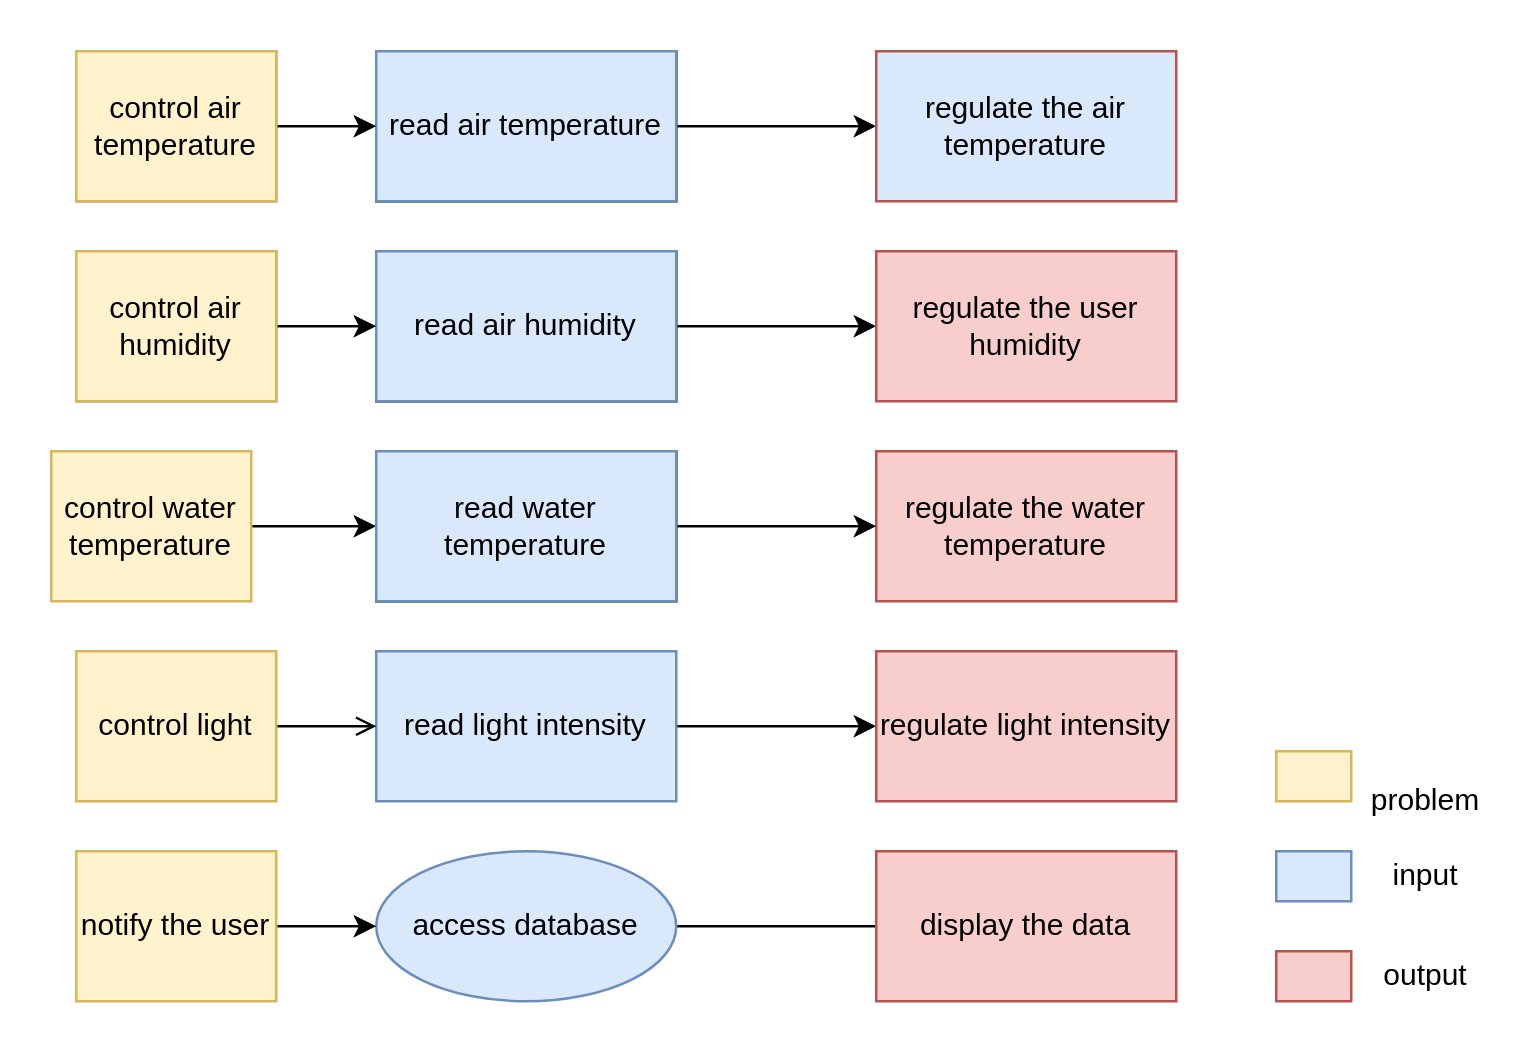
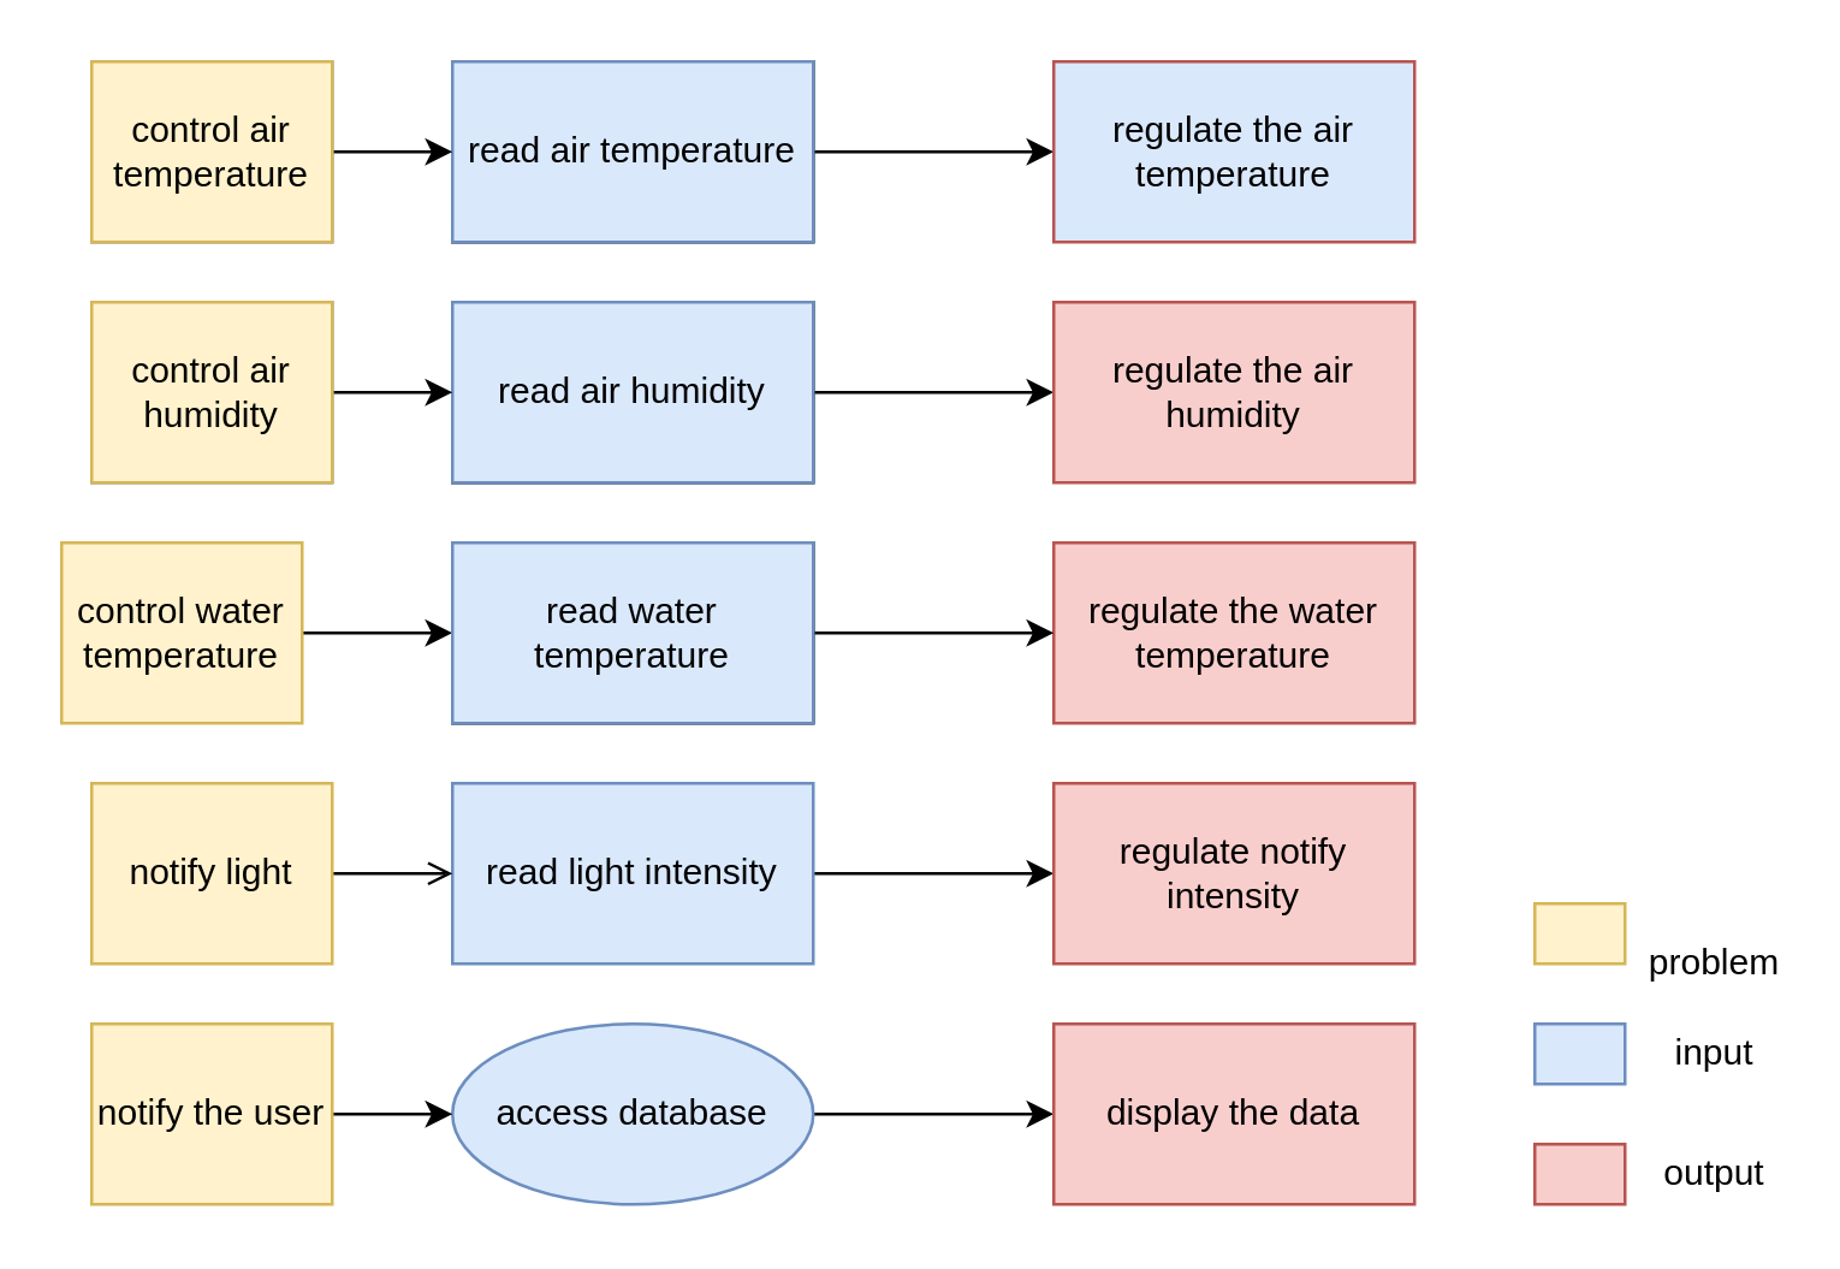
  <mxCell id="0" />
  <mxCell id="1" parent="0" />
  <mxCell id="2" value="" style="edgeStyle=orthogonalEdgeStyle;rounded=0;orthogonalLoop=1;jettySize=auto;html=1;" parent="1" source="3" target="4" edge="1"><mxGeometry relative="1" as="geometry" /></mxCell>
  <mxCell id="3" value="read air temperature" style="rounded=0;whiteSpace=wrap;html=1;" parent="1" vertex="1"><mxGeometry x="150" y="20" width="120" height="60" as="geometry" /></mxCell>
  <mxCell id="4" value="regulate the air temperature" style="rounded=0;whiteSpace=wrap;html=1;fillColor=#dae8fc;strokeColor=#b85450;" parent="1" vertex="1"><mxGeometry x="350" y="20" width="120" height="60" as="geometry" /></mxCell>
  <mxCell id="5" value="" style="edgeStyle=orthogonalEdgeStyle;rounded=0;orthogonalLoop=1;jettySize=auto;html=1;" parent="1" source="6" target="7" edge="1"><mxGeometry relative="1" as="geometry" /></mxCell>
  <mxCell id="6" value="read air humidity" style="rounded=0;whiteSpace=wrap;html=1;" parent="1" vertex="1"><mxGeometry x="150" y="100" width="120" height="60" as="geometry" /></mxCell>
- <mxCell id="7" value="regulate the user humidity" style="rounded=0;whiteSpace=wrap;html=1;fillColor=#f8cecc;strokeColor=#b85450;" parent="1" vertex="1"><mxGeometry x="350" y="100" width="120" height="60" as="geometry" /></mxCell>
+ <mxCell id="7" value="regulate the air humidity" style="rounded=0;whiteSpace=wrap;html=1;fillColor=#f8cecc;strokeColor=#b85450;" parent="1" vertex="1"><mxGeometry x="350" y="100" width="120" height="60" as="geometry" /></mxCell>
  <mxCell id="8" value="read water temperature" style="rounded=0;whiteSpace=wrap;html=1;" parent="1" vertex="1"><mxGeometry x="150" y="180" width="120" height="60" as="geometry" /></mxCell>
  <mxCell id="9" value="" style="edgeStyle=orthogonalEdgeStyle;rounded=0;orthogonalLoop=1;jettySize=auto;html=1;" edge="1" parent="1" source="10" target="20"><mxGeometry relative="1" as="geometry" /></mxCell>
  <mxCell id="10" value="control water temperature" style="rounded;whiteSpace=wrap;html=1;rounded=0;strokeColor=#d6b656;fillColor=#fff2cc;" parent="1" vertex="1"><mxGeometry x="20" y="180" width="80" height="60" as="geometry" /></mxCell>
  <mxCell id="11" value="regulate the water temperature" style="rounded=0;whiteSpace=wrap;html=1;fillColor=#f8cecc;strokeColor=#b85450;" parent="1" vertex="1"><mxGeometry x="350" y="180" width="120" height="60" as="geometry" /></mxCell>
  <mxCell id="12" value="" style="edgeStyle=orthogonalEdgeStyle;rounded=0;orthogonalLoop=1;jettySize=auto;html=1;" parent="1" source="13" target="16" edge="1"><mxGeometry relative="1" as="geometry" /></mxCell>
  <mxCell id="13" value="read light intensity" style="rounded=0;whiteSpace=wrap;html=1;fillColor=#dae8fc;strokeColor=#6c8ebf;" parent="1" vertex="1"><mxGeometry x="150" y="260" width="120" height="60" as="geometry" /></mxCell>
  <mxCell id="14" value="" style="edgeStyle=orthogonalEdgeStyle;rounded=0;orthogonalLoop=1;jettySize=auto;html=1;endArrow=open;" edge="1" parent="1" source="15" target="13"><mxGeometry relative="1" as="geometry" /></mxCell>
- <mxCell id="15" value="control light" style="rounded;whiteSpace=wrap;html=1;rounded=0;strokeColor=#d6b656;fillColor=#fff2cc;" parent="1" vertex="1"><mxGeometry x="30" y="260" width="80" height="60" as="geometry" /></mxCell>
- <mxCell id="16" value="regulate light intensity" style="rounded=0;whiteSpace=wrap;html=1;fillColor=#f8cecc;strokeColor=#b85450;" parent="1" vertex="1"><mxGeometry x="350" y="260" width="120" height="60" as="geometry" /></mxCell>
+ <mxCell id="15" value="notify light" style="rounded;whiteSpace=wrap;html=1;rounded=0;strokeColor=#d6b656;fillColor=#fff2cc;" parent="1" vertex="1"><mxGeometry x="30" y="260" width="80" height="60" as="geometry" /></mxCell>
+ <mxCell id="16" value="regulate notify intensity" style="rounded=0;whiteSpace=wrap;html=1;fillColor=#f8cecc;strokeColor=#b85450;" parent="1" vertex="1"><mxGeometry x="350" y="260" width="120" height="60" as="geometry" /></mxCell>
  <mxCell id="17" value="read air temperature" style="rounded=0;whiteSpace=wrap;html=1;fillColor=#dae8fc;strokeColor=#6c8ebf;" parent="1" vertex="1"><mxGeometry x="150" y="20" width="120" height="60" as="geometry" /></mxCell>
  <mxCell id="18" value="read air humidity" style="rounded=0;whiteSpace=wrap;html=1;fillColor=#dae8fc;strokeColor=#6c8ebf;" parent="1" vertex="1"><mxGeometry x="150" y="100" width="120" height="60" as="geometry" /></mxCell>
  <mxCell id="19" value="" style="edgeStyle=orthogonalEdgeStyle;rounded=0;orthogonalLoop=1;jettySize=auto;html=1;" edge="1" parent="1" source="20" target="11"><mxGeometry relative="1" as="geometry" /></mxCell>
  <mxCell id="20" value="read water temperature" style="rounded=0;whiteSpace=wrap;html=1;fillColor=#dae8fc;strokeColor=#6c8ebf;" parent="1" vertex="1"><mxGeometry x="150" y="180" width="120" height="60" as="geometry" /></mxCell>
  <mxCell id="21" value="" style="rounded=0;whiteSpace=wrap;html=1;fillColor=#f8cecc;strokeColor=#b85450;" parent="1" vertex="1"><mxGeometry x="510" y="380" width="30" height="20" as="geometry" /></mxCell>
  <mxCell id="22" value="" style="rounded=0;whiteSpace=wrap;html=1;fillColor=#dae8fc;strokeColor=#6c8ebf;" parent="1" vertex="1"><mxGeometry x="510" y="340" width="30" height="20" as="geometry" /></mxCell>
  <mxCell id="23" value="input" style="text;html=1;strokeColor=none;fillColor=none;align=center;verticalAlign=middle;whiteSpace=wrap;rounded=0;" parent="1" vertex="1"><mxGeometry x="550" y="340" width="40" height="20" as="geometry" /></mxCell>
  <mxCell id="24" value="output" style="text;html=1;strokeColor=none;fillColor=none;align=center;verticalAlign=middle;whiteSpace=wrap;rounded=0;" parent="1" vertex="1"><mxGeometry x="550" y="380" width="40" height="20" as="geometry" /></mxCell>
  <mxCell id="25" value="" style="edgeStyle=orthogonalEdgeStyle;rounded=0;orthogonalLoop=1;jettySize=auto;html=1;" edge="1" parent="1" source="26" target="17"><mxGeometry relative="1" as="geometry" /></mxCell>
  <mxCell id="26" value="control air temperature" style="rounded;whiteSpace=wrap;html=1;rounded=0;strokeColor=#6c8ebf;fillColor=#dae8fc;" vertex="1" parent="1"><mxGeometry x="30" y="20" width="80" height="60" as="geometry" /></mxCell>
  <mxCell id="27" value="" style="edgeStyle=orthogonalEdgeStyle;rounded=0;orthogonalLoop=1;jettySize=auto;html=1;" edge="1" parent="1" source="28" target="18"><mxGeometry relative="1" as="geometry" /></mxCell>
  <mxCell id="28" value="control air humidity" style="rounded;whiteSpace=wrap;html=1;rounded=0;strokeColor=#6c8ebf;fillColor=#dae8fc;" vertex="1" parent="1"><mxGeometry x="30" y="100" width="80" height="60" as="geometry" /></mxCell>
- <mxCell id="29" value="" style="edgeStyle=orthogonalEdgeStyle;rounded=0;orthogonalLoop=1;jettySize=auto;html=1;endArrow=none;" edge="1" parent="1" source="30" target="33"><mxGeometry relative="1" as="geometry" /></mxCell>
+ <mxCell id="29" value="" style="edgeStyle=orthogonalEdgeStyle;rounded=0;orthogonalLoop=1;jettySize=auto;html=1;" edge="1" parent="1" source="30" target="33"><mxGeometry relative="1" as="geometry" /></mxCell>
  <mxCell id="30" value="access database" style="ellipse;whiteSpace=wrap;html=1;fillColor=#dae8fc;strokeColor=#6c8ebf;" vertex="1" parent="1"><mxGeometry x="150" y="340" width="120" height="60" as="geometry" /></mxCell>
  <mxCell id="31" value="" style="edgeStyle=orthogonalEdgeStyle;rounded=0;orthogonalLoop=1;jettySize=auto;html=1;" edge="1" parent="1" source="32" target="30"><mxGeometry relative="1" as="geometry" /></mxCell>
  <mxCell id="32" value="notify the user" style="rounded;whiteSpace=wrap;html=1;rounded=0;strokeColor=#d6b656;fillColor=#fff2cc;" vertex="1" parent="1"><mxGeometry x="30" y="340" width="80" height="60" as="geometry" /></mxCell>
  <mxCell id="33" value="display the data" style="rounded=0;whiteSpace=wrap;html=1;fillColor=#f8cecc;strokeColor=#b85450;" vertex="1" parent="1"><mxGeometry x="350" y="340" width="120" height="60" as="geometry" /></mxCell>
  <mxCell id="34" value="" style="rounded=0;whiteSpace=wrap;html=1;fillColor=#fff2cc;strokeColor=#d6b656;" vertex="1" parent="1"><mxGeometry x="510" y="300" width="30" height="20" as="geometry" /></mxCell>
  <mxCell id="35" value="problem" style="text;html=1;strokeColor=none;fillColor=none;align=center;verticalAlign=middle;whiteSpace=wrap;rounded=0;" vertex="1" parent="1"><mxGeometry x="550" y="310" width="40" height="20" as="geometry" /></mxCell>
  <mxCell id="36" value="control air temperature" style="rounded;whiteSpace=wrap;html=1;rounded=0;strokeColor=#d6b656;fillColor=#fff2cc;" vertex="1" parent="1"><mxGeometry x="30" y="20" width="80" height="60" as="geometry" /></mxCell>
  <mxCell id="37" value="control air humidity" style="rounded;whiteSpace=wrap;html=1;rounded=0;strokeColor=#d6b656;fillColor=#fff2cc;" vertex="1" parent="1"><mxGeometry x="30" y="100" width="80" height="60" as="geometry" /></mxCell>
